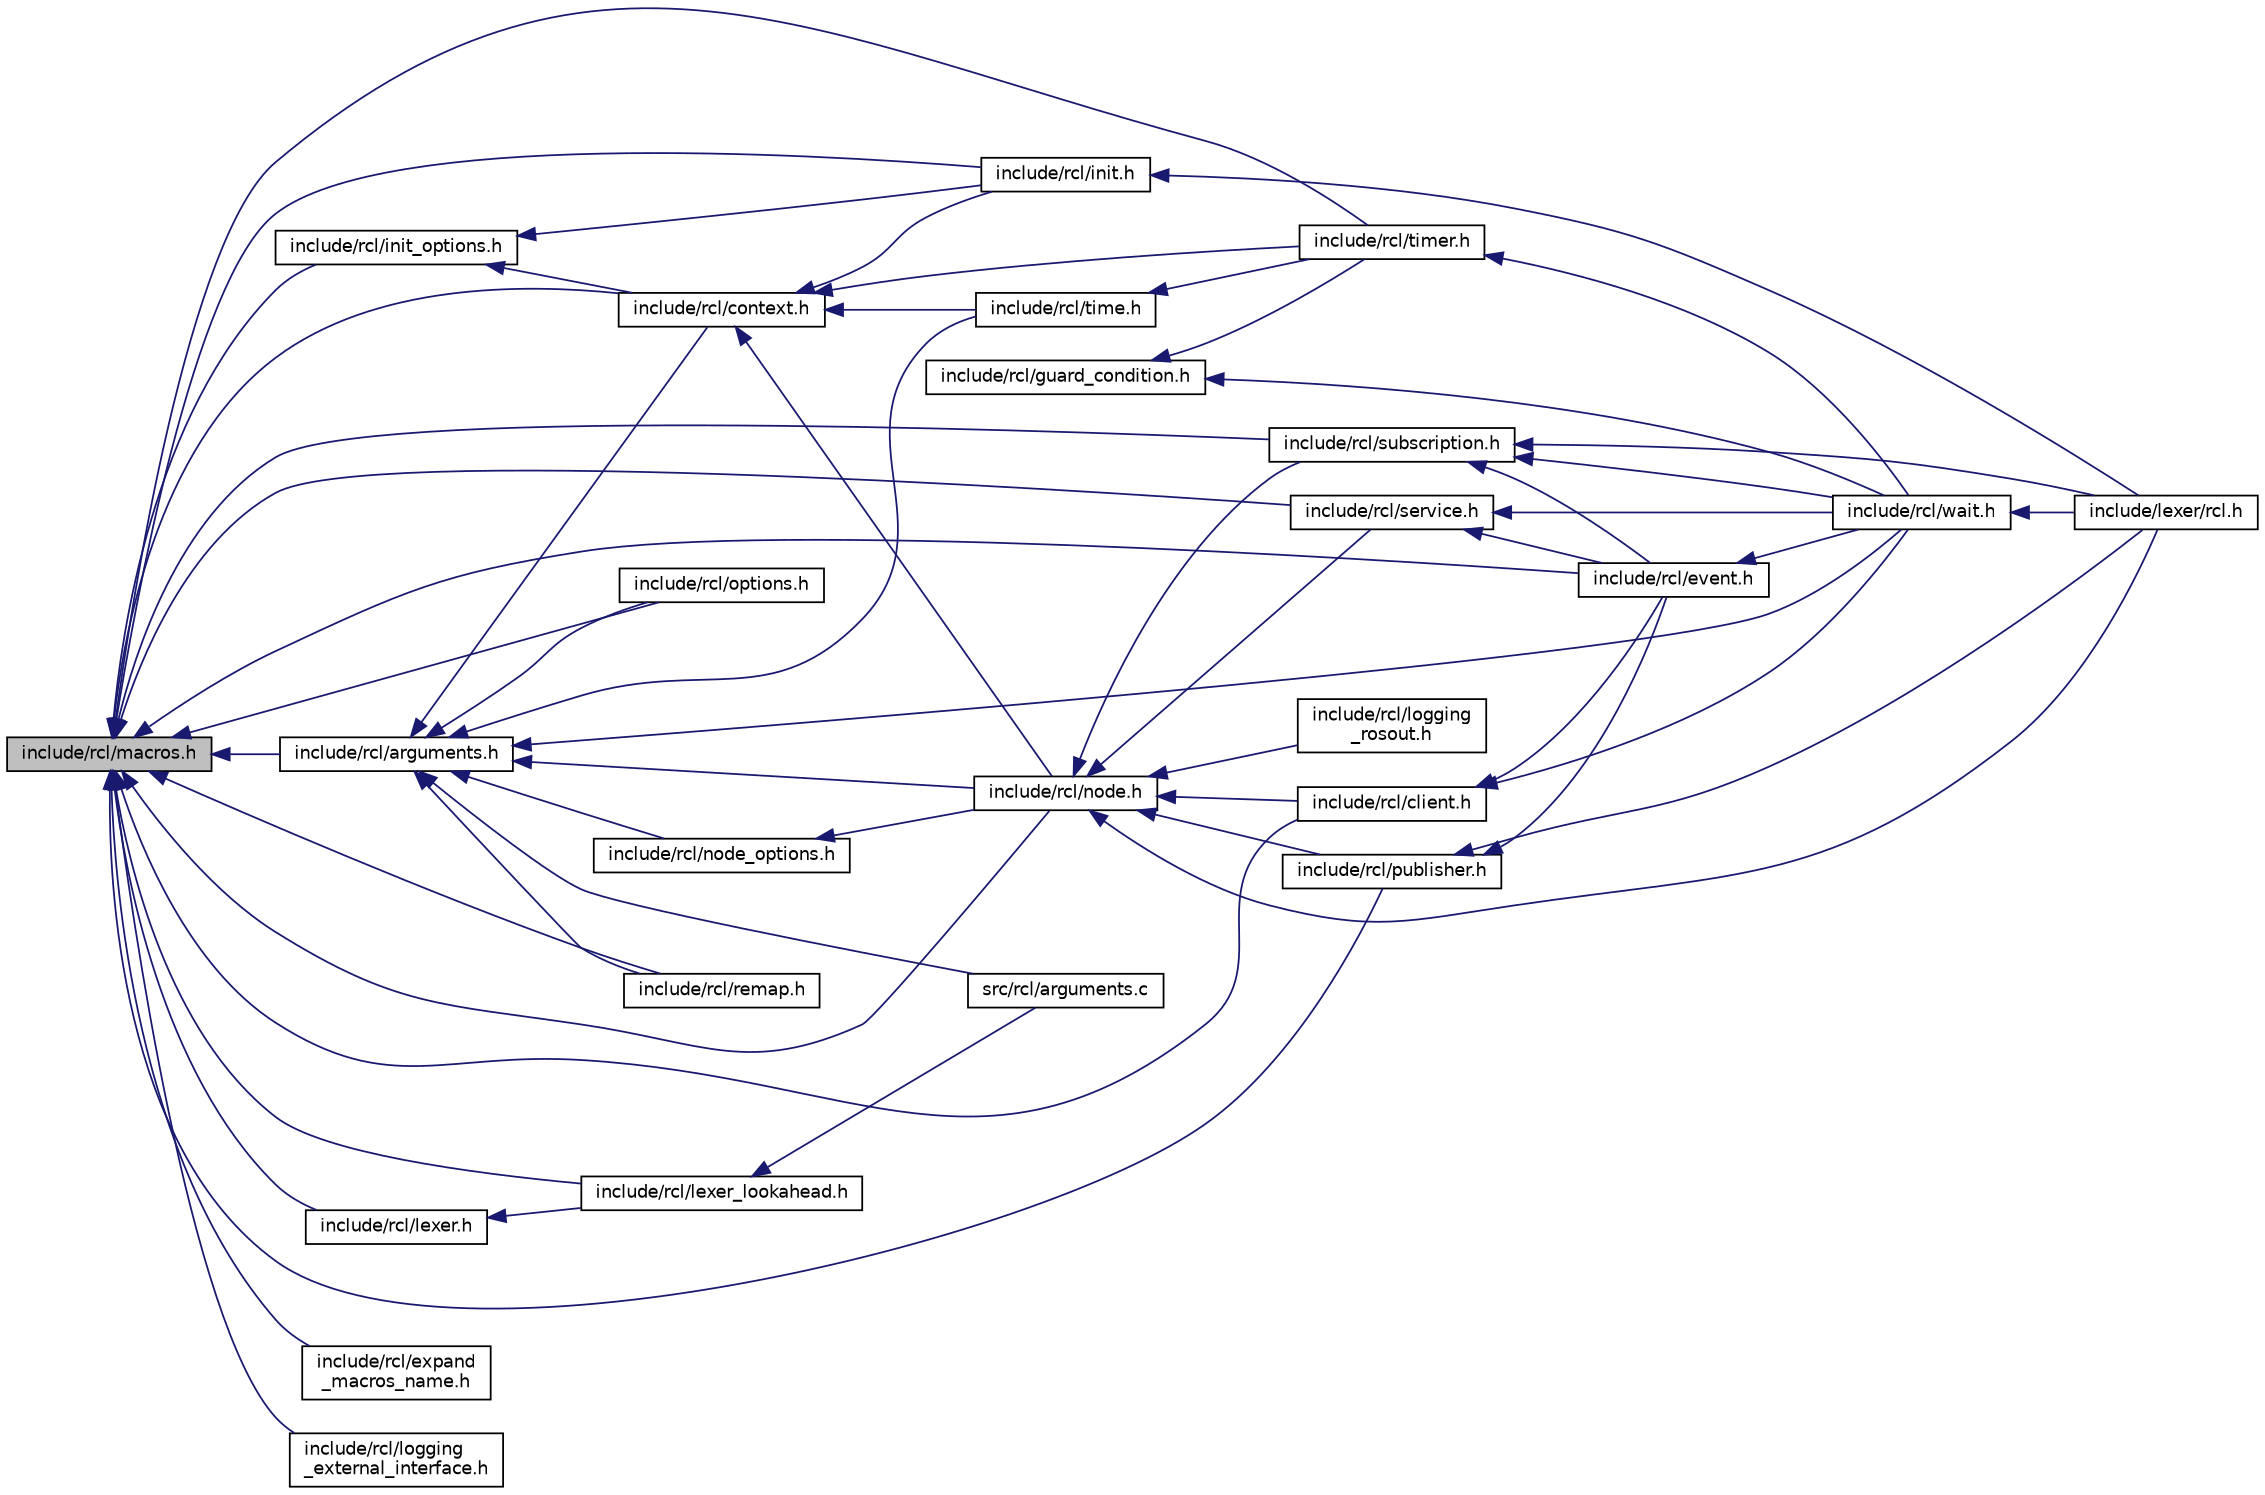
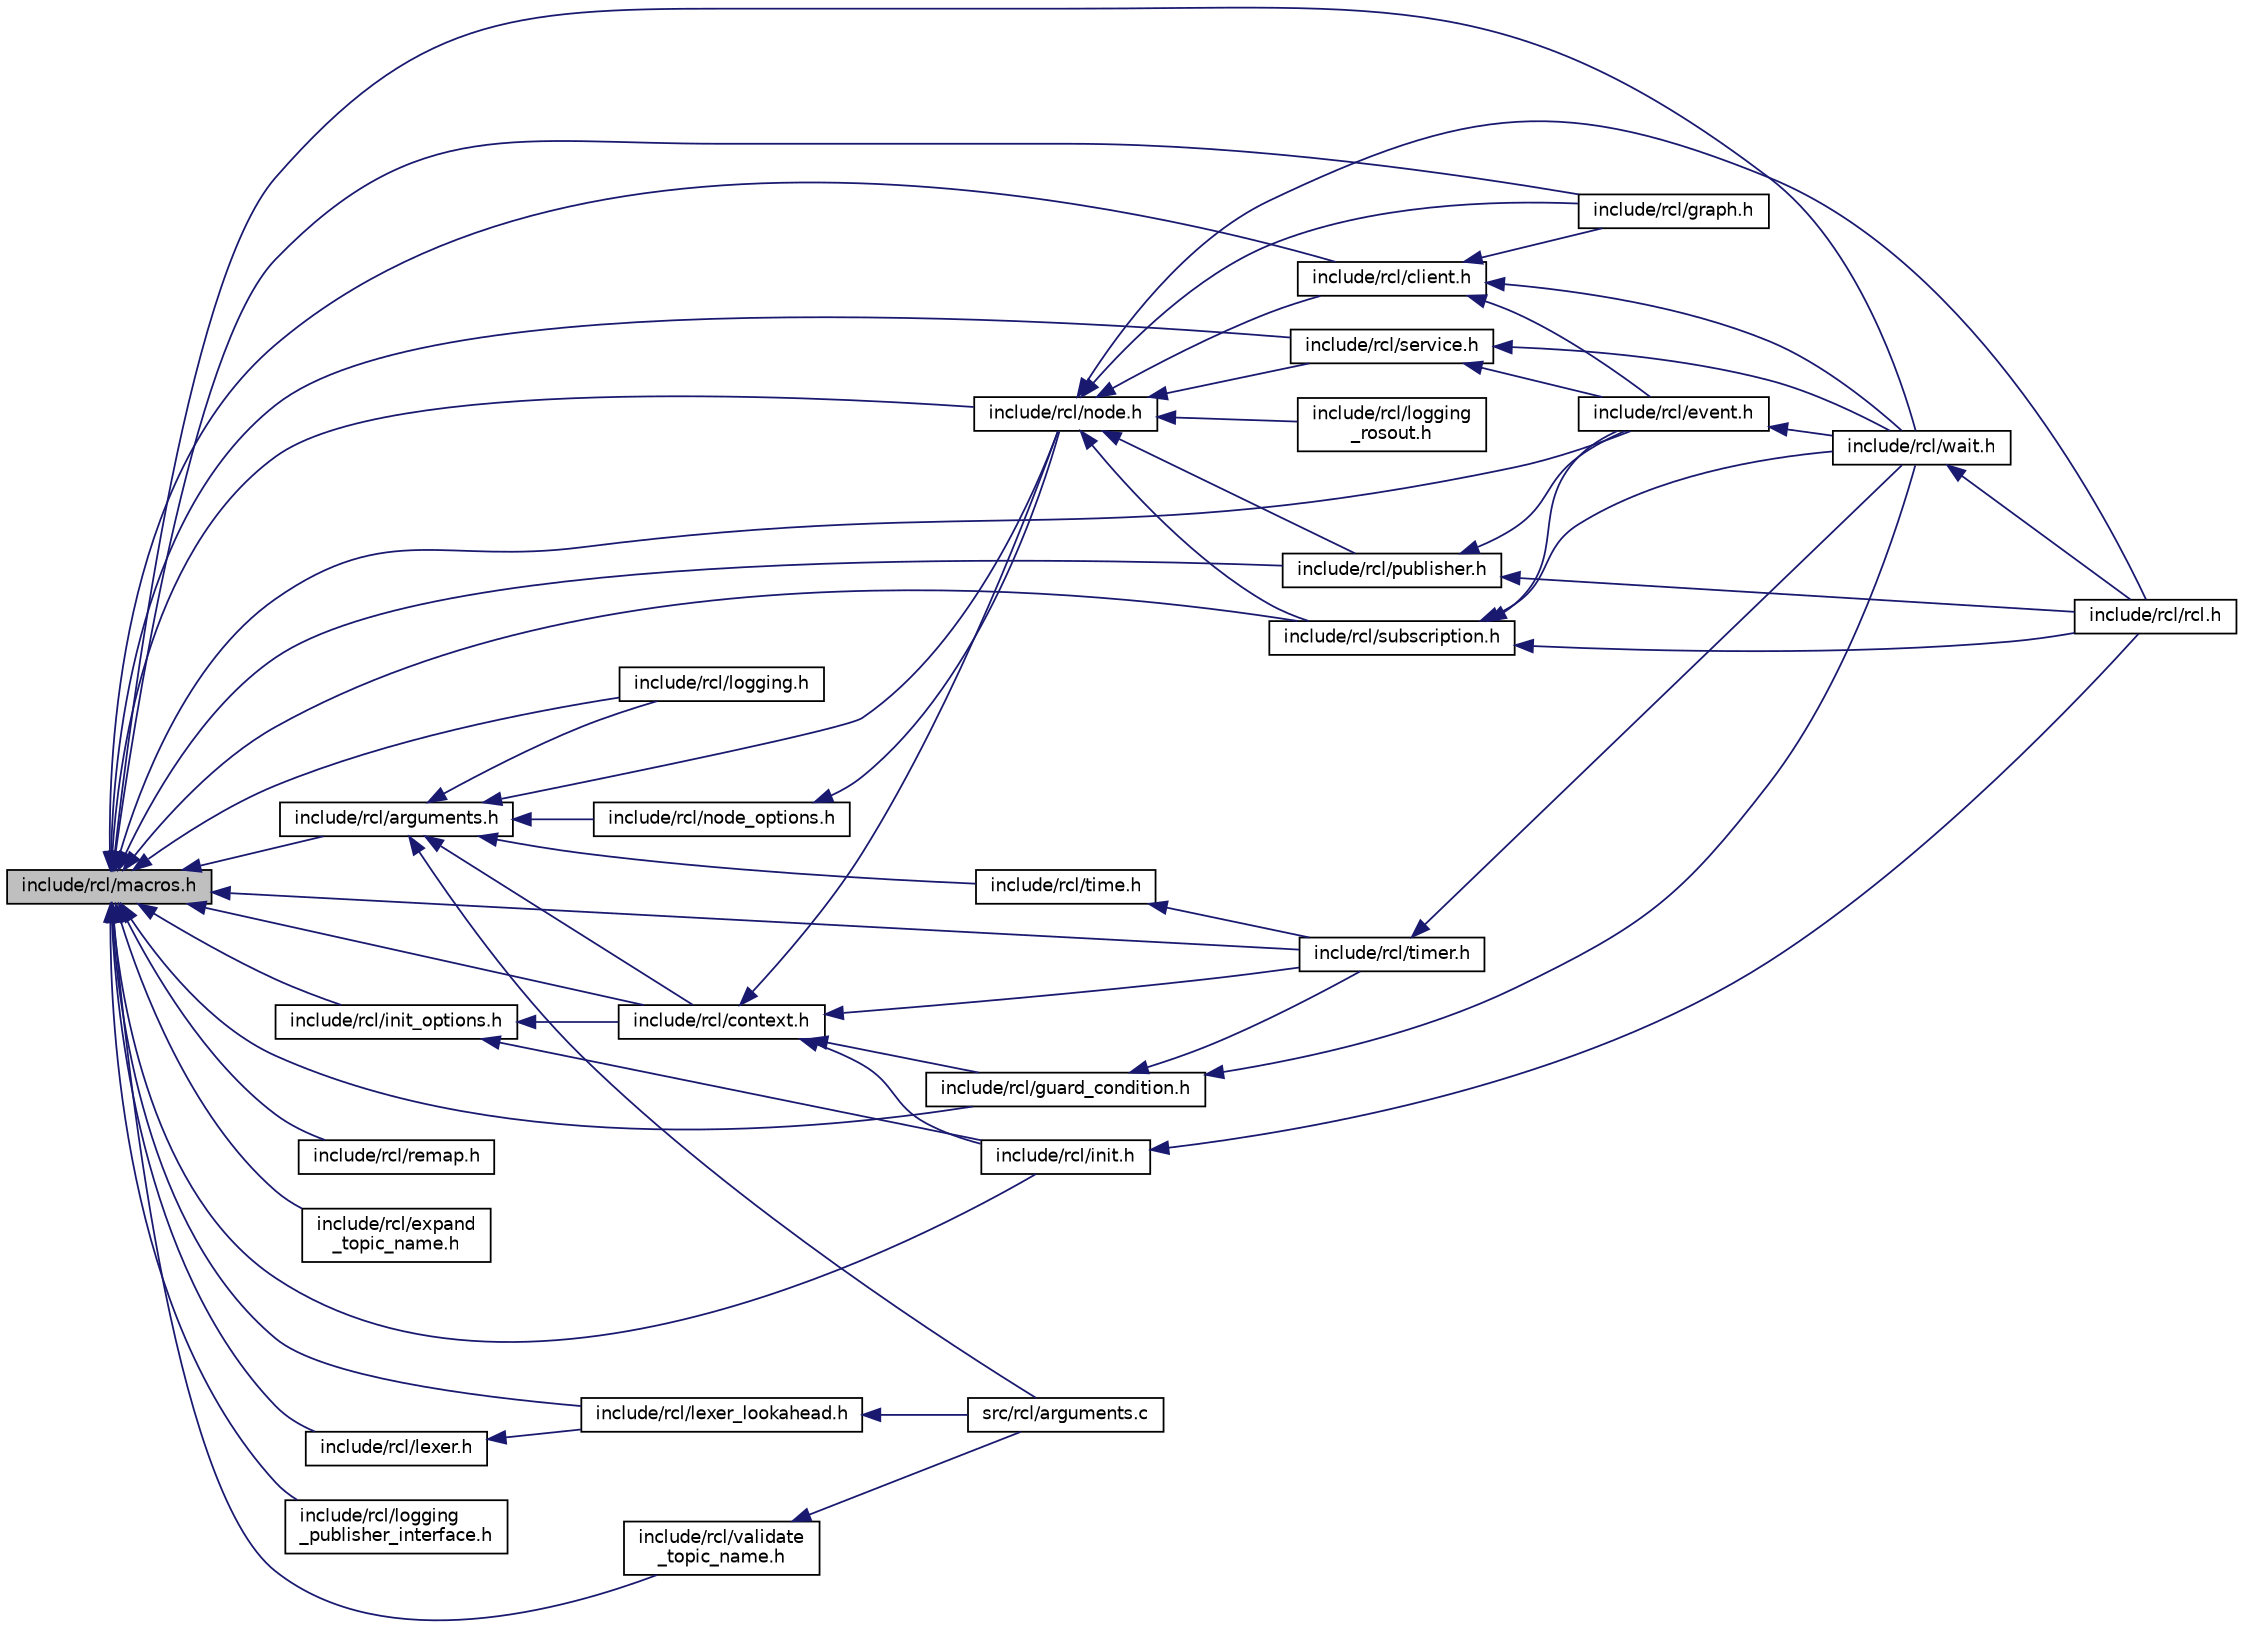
  digraph {
    rankdir=LR
    node [color=black fillcolor=white fontname=Helvetica fontsize=10 shape=record style=filled]
    edge [color=midnightblue dir=back fontname=Helvetica fontsize=10 labelfontname=Helvetica labelfontsize=10 style=solid]
    n1 [fillcolor=grey75 fontcolor=black height=0.2 label="include/rcl/macros.h" width=0.4]
    n2 [height=0.2 label="include/rcl/arguments.h" width=0.4]
    n3 [height=0.2 label="include/rcl/context.h" width=0.4]
    n4 [height=0.2 label="include/rcl/guard_condition.h" width=0.4]
    n5 [height=0.2 label="include/rcl/timer.h" width=0.4]
    n6 [height=0.2 label="include/rcl/wait.h" width=0.4]
    n7 [height=0.2 label="include/rcl/init.h" width=0.4]
    n8 [height=0.2 label="include/rcl/node.h" width=0.4]
    n9 [height=0.2 label="include/rcl/client.h" width=0.4]
    n10 [height=0.2 label="include/rcl/event.h" width=0.4]
+   n11 [height=0.2 label="include/rcl/graph.h" width=0.4]
    n12 [height=0.2 label="include/rcl/publisher.h" width=0.4]
    n13 [height=0.2 label="include/rcl/service.h" width=0.4]
    n14 [height=0.2 label="include/rcl/subscription.h" width=0.4]
-   n15 [height=0.2 label="include/rcl/options.h" width=0.4]
+   n15 [height=0.2 label="include/rcl/logging.h" width=0.4]
    n16 [height=0.2 label="include/rcl/remap.h" width=0.4]
-   n17 [height=0.2 label="include/rcl/expand\l_macros_name.h" width=0.4]
+   n17 [height=0.2 label="include/rcl/expand\l_topic_name.h" width=0.4]
    n18 [height=0.2 label="include/rcl/init_options.h" width=0.4]
    n19 [height=0.2 label="include/rcl/lexer.h" width=0.4]
    n20 [height=0.2 label="include/rcl/lexer_lookahead.h" width=0.4]
-   n21 [height=0.2 label="include/rcl/logging\l_external_interface.h" width=0.4]
+   n21 [height=0.2 label="include/rcl/logging\l_publisher_interface.h" width=0.4]
+   n22 [height=0.2 label="include/rcl/validate\l_topic_name.h" width=0.4]
    n23 [height=0.2 label="include/rcl/time.h" width=0.4]
    n24 [height=0.2 label="include/rcl/node_options.h" width=0.4]
    n25 [height=0.2 label="src/rcl/arguments.c" width=0.4]
-   n26 [height=0.2 label="include/lexer/rcl.h" width=0.4]
+   n26 [height=0.2 label="include/rcl/rcl.h" width=0.4]
    n27 [height=0.2 label="include/rcl/logging\l_rosout.h" width=0.4]
    n1 -> n2
    n1 -> n3
+   n1 -> n4
    n1 -> n5
-   n2 -> n6
+   n1 -> n6
    n1 -> n7
    n1 -> n8
    n1 -> n9
    n1 -> n10
+   n1 -> n11
    n1 -> n12
    n1 -> n13
    n1 -> n14
    n1 -> n15
    n1 -> n16
    n1 -> n17
    n1 -> n18
    n1 -> n19
    n1 -> n20
    n1 -> n21
+   n1 -> n22
    n2 -> n3
    n2 -> n8
    n2 -> n15
-   n2 -> n16
    n2 -> n23
    n2 -> n24
    n2 -> n25
-   n3 -> n23
+   n3 -> n4
    n3 -> n5
    n3 -> n7
    n3 -> n8
    n4 -> n5
    n4 -> n6
    n5 -> n6
    n6 -> n26
    n7 -> n26
    n8 -> n9
+   n8 -> n11
    n8 -> n12
    n8 -> n13
    n8 -> n14
    n8 -> n26
    n8 -> n27
    n9 -> n6
    n9 -> n10
+   n9 -> n11
    n10 -> n6
    n12 -> n10
    n12 -> n26
    n13 -> n6
    n13 -> n10
    n14 -> n6
    n14 -> n10
    n14 -> n26
    n18 -> n3
    n18 -> n7
    n19 -> n20
    n20 -> n25
+   n22 -> n25
    n23 -> n5
    n24 -> n8
  }
